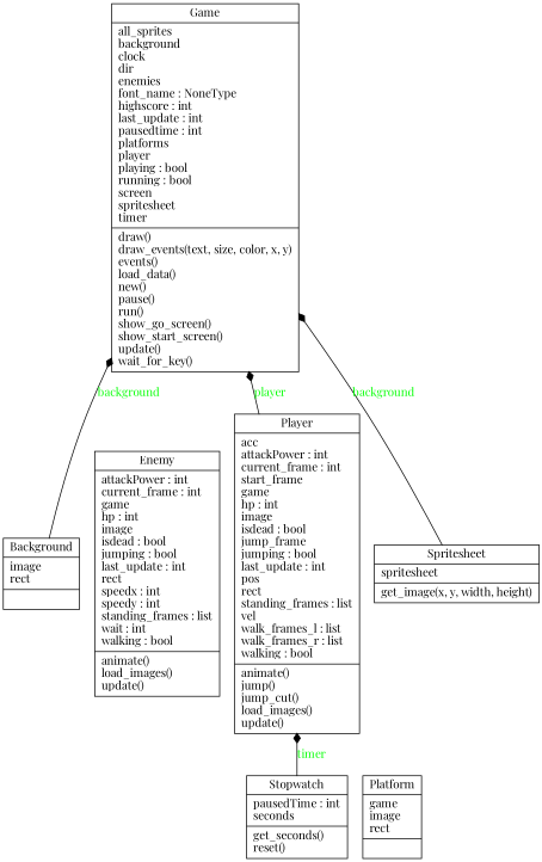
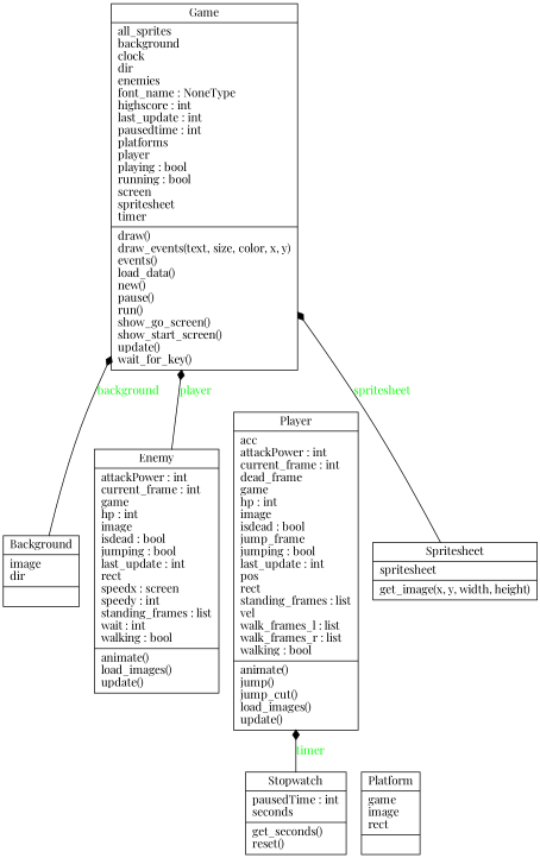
  digraph {
    fontname="Playfair Display"
    rankdir=BT
    node [fontname="Playfair Display" shape=record]
    edge [arrowhead=diamond arrowtail=none fontcolor=green fontname="Playfair Display" style=solid]
-   n1 [label="{Background|image\lrect\l|}"]
+   n1 [label="{Background|image\ldir\l|}"]
    n2 [label="{Game|all_sprites\lbackground\lclock\ldir\lenemies\lfont_name : NoneType\lhighscore : int\llast_update : int\lpausedtime : int\lplatforms\lplayer\lplaying : bool\lrunning : bool\lscreen\lspritesheet\ltimer\l|draw()\ldraw_events(text, size, color, x, y)\levents()\lload_data()\lnew()\lpause()\lrun()\lshow_go_screen()\lshow_start_screen()\lupdate()\lwait_for_key()\l}"]
-   n3 [label="{Enemy|attackPower : int\lcurrent_frame : int\lgame\lhp : int\limage\lisdead : bool\ljumping : bool\llast_update : int\lrect\lspeedx : int\lspeedy : int\lstanding_frames : list\lwait : int\lwalking : bool\l|animate()\lload_images()\lupdate()\l}"]
+   n3 [label="{Enemy|attackPower : int\lcurrent_frame : int\lgame\lhp : int\limage\lisdead : bool\ljumping : bool\llast_update : int\lrect\lspeedx : screen\lspeedy : int\lstanding_frames : list\lwait : int\lwalking : bool\l|animate()\lload_images()\lupdate()\l}"]
    n4 [label="{Platform|game\limage\lrect\l|}"]
-   n5 [label="{Player|acc\lattackPower : int\lcurrent_frame : int\lstart_frame\lgame\lhp : int\limage\lisdead : bool\ljump_frame\ljumping : bool\llast_update : int\lpos\lrect\lstanding_frames : list\lvel\lwalk_frames_l : list\lwalk_frames_r : list\lwalking : bool\l|animate()\ljump()\ljump_cut()\lload_images()\lupdate()\l}"]
+   n5 [label="{Player|acc\lattackPower : int\lcurrent_frame : int\ldead_frame\lgame\lhp : int\limage\lisdead : bool\ljump_frame\ljumping : bool\llast_update : int\lpos\lrect\lstanding_frames : list\lvel\lwalk_frames_l : list\lwalk_frames_r : list\lwalking : bool\l|animate()\ljump()\ljump_cut()\lload_images()\lupdate()\l}"]
    n6 [label="{Spritesheet|spritesheet\l|get_image(x, y, width, height)\l}"]
    n7 [label="{Stopwatch|pausedTime : int\lseconds\l|get_seconds()\lreset()\l}"]
    n1 -> n2 [label=background]
-   n5 -> n2 [label=player]
-   n6 -> n2 [label=background]
+   n3 -> n2 [label=player]
+   n6 -> n2 [label=spritesheet]
    n7 -> n5 [label=timer]
  }
